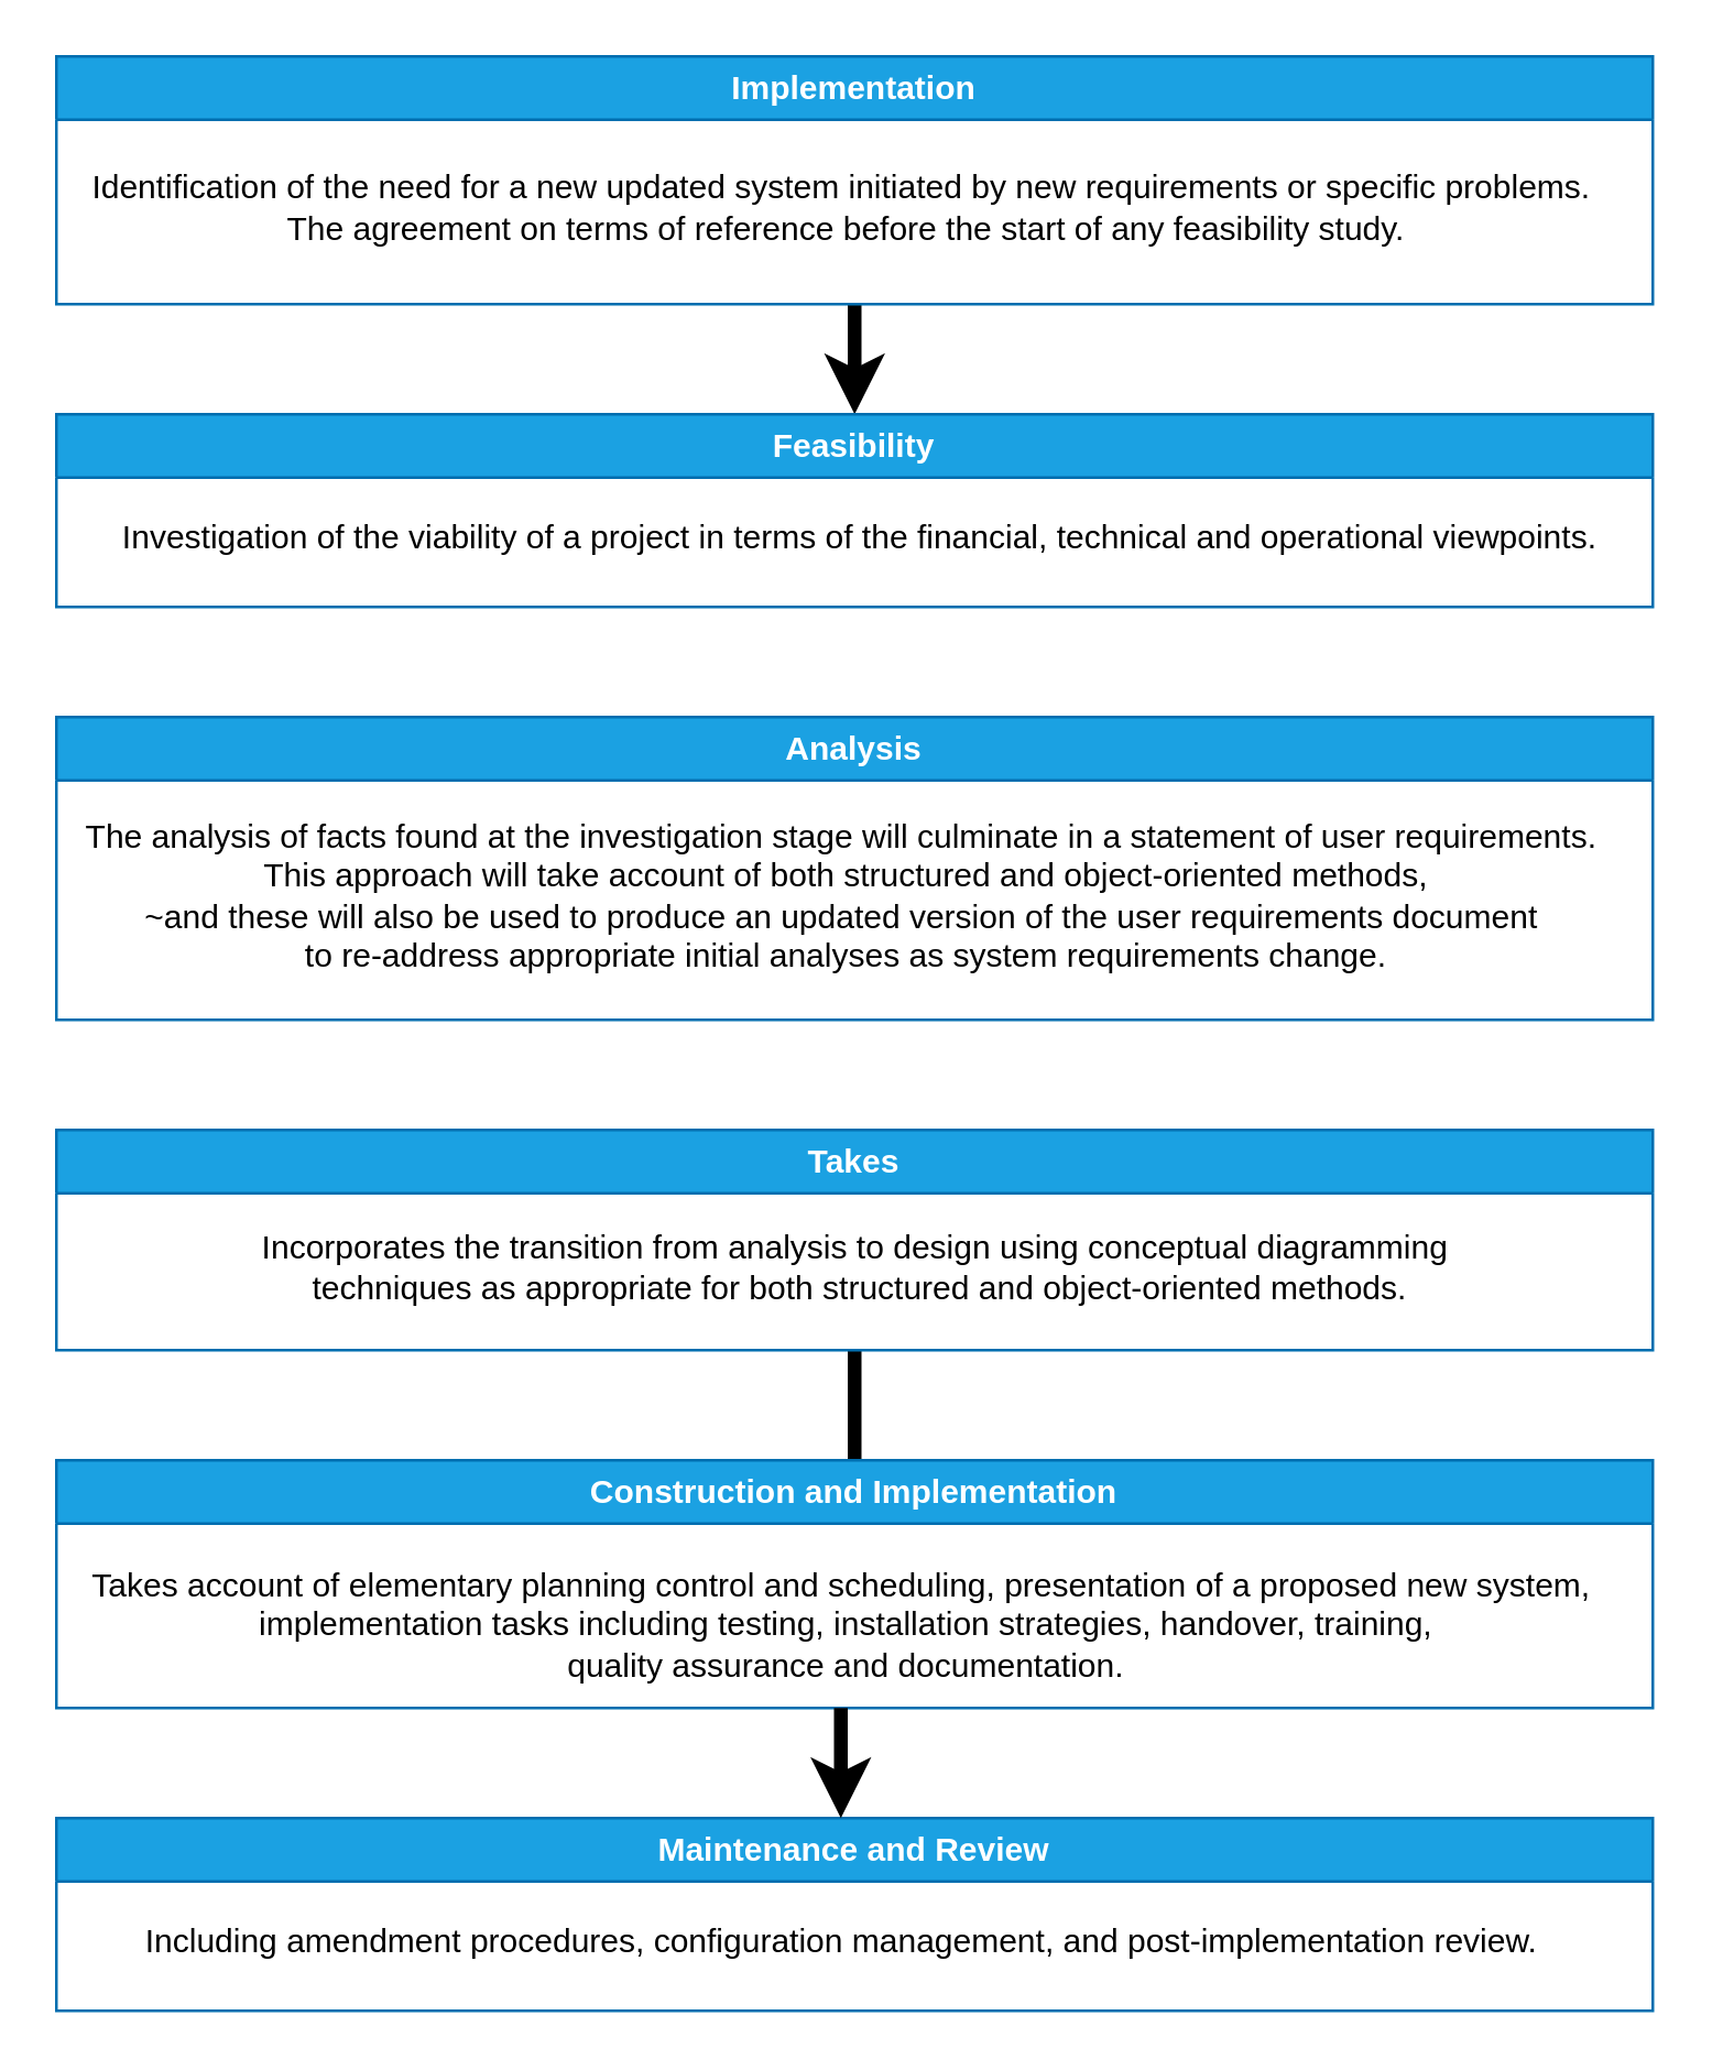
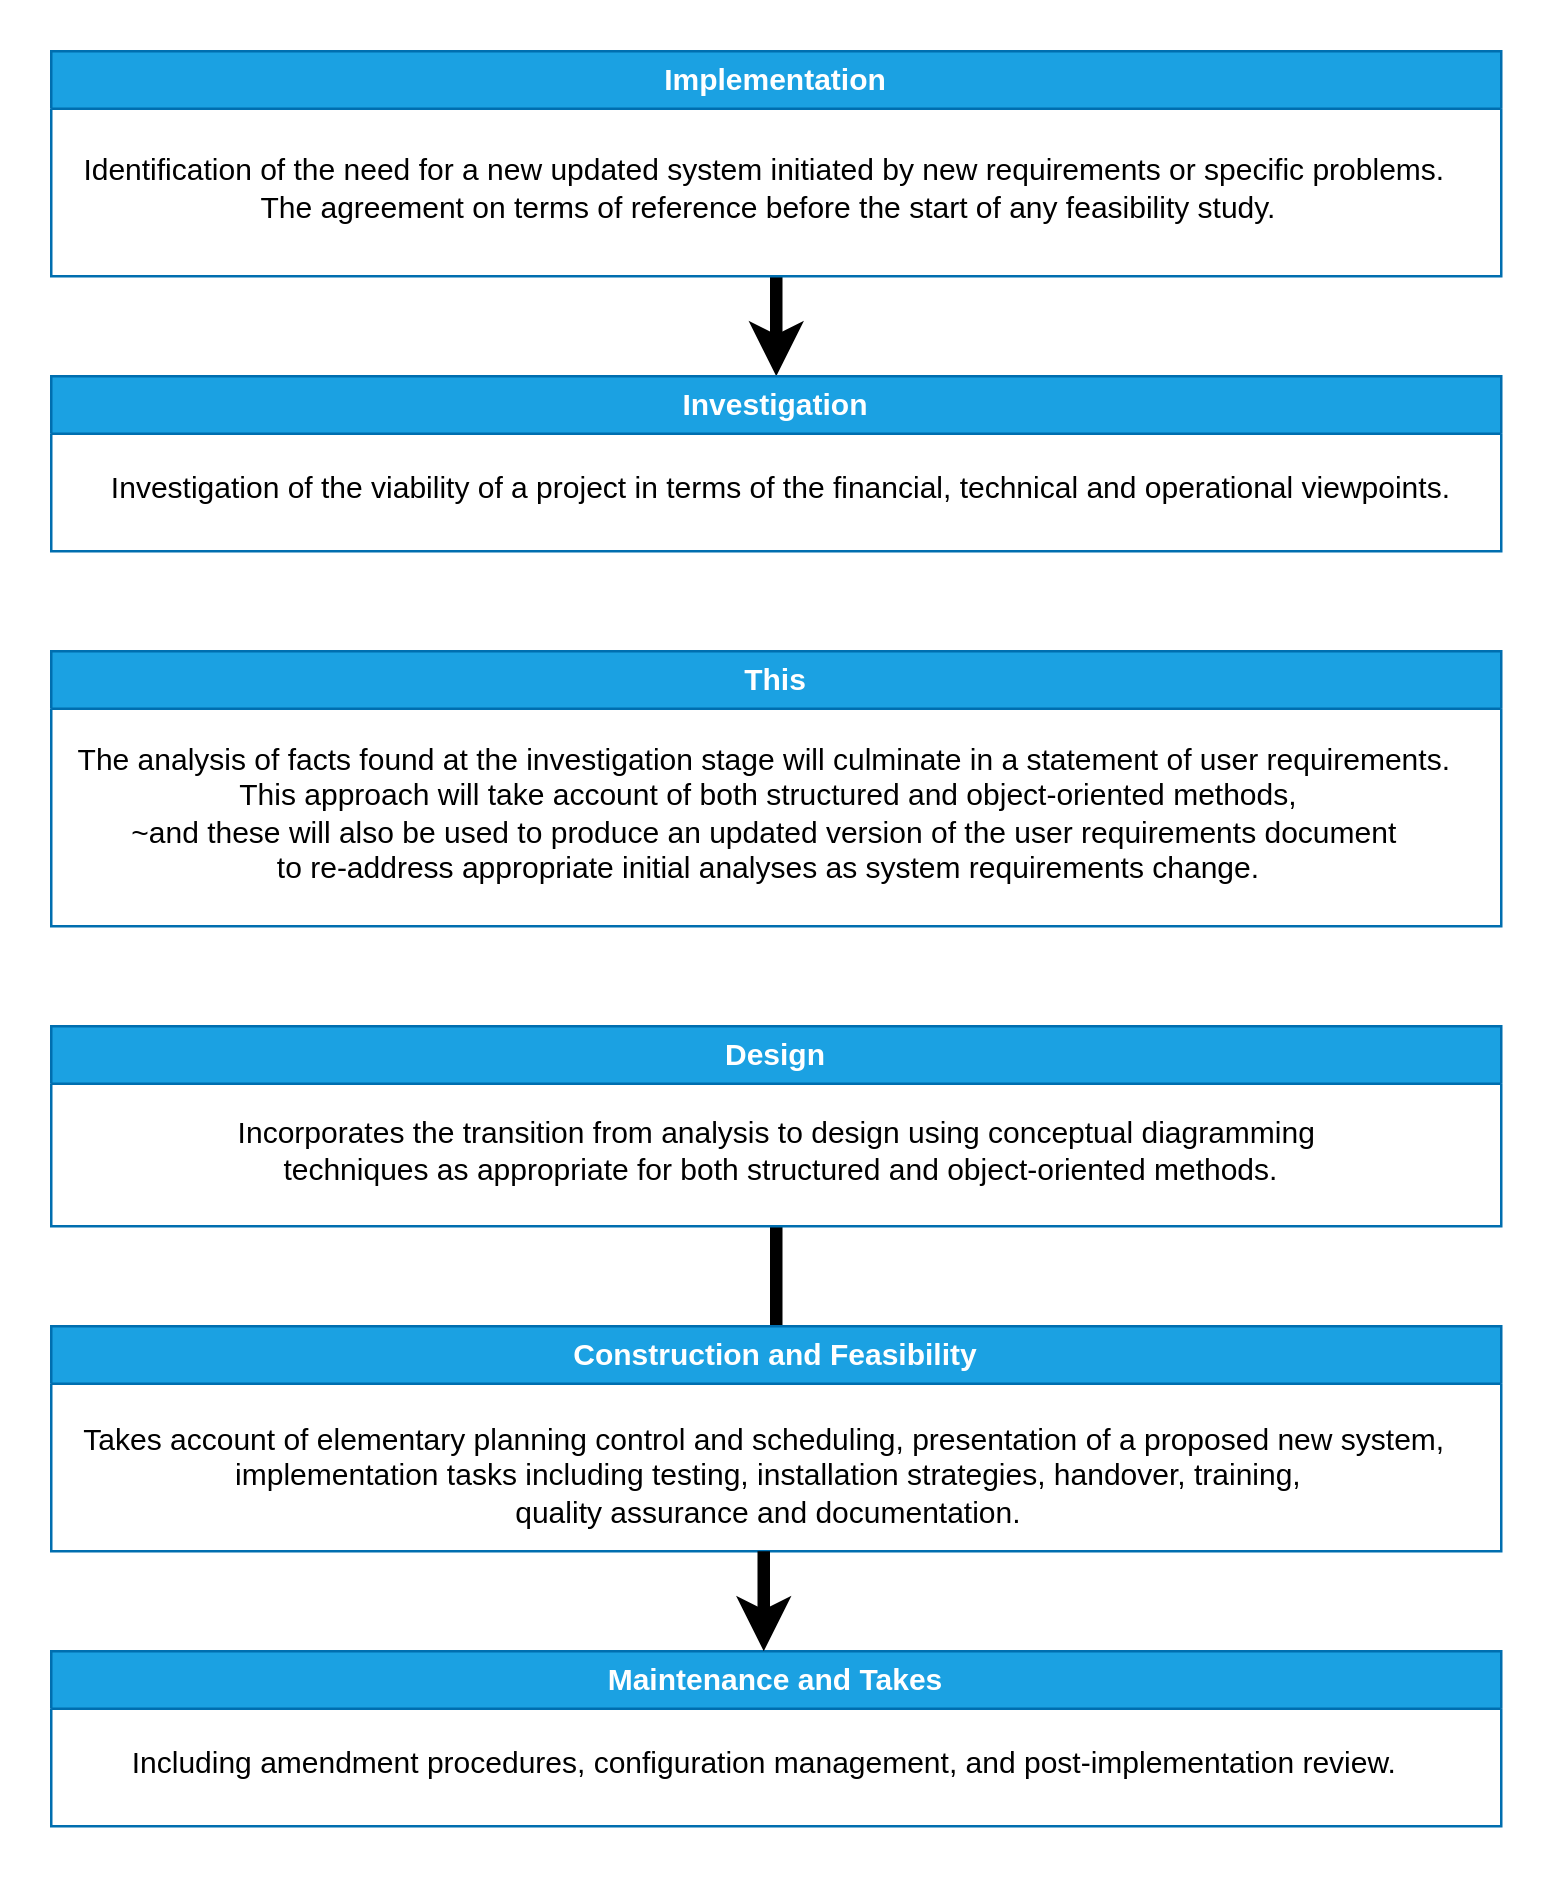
  <mxCell id="0" />
  <mxCell id="1" parent="0" />
  <mxCell id="2" value="" style="edgeStyle=orthogonalEdgeStyle;rounded=0;orthogonalLoop=1;jettySize=auto;html=1;entryX=0.5;entryY=0;entryDx=0;entryDy=0;strokeWidth=5;" edge="1" parent="1" source="3" target="5"><mxGeometry relative="1" as="geometry"><mxPoint x="310" y="170" as="targetPoint" /></mxGeometry></mxCell>
  <mxCell id="3" value="Implementation" style="swimlane;whiteSpace=wrap;html=1;fillColor=#1ba1e2;strokeColor=#006EAF;fontColor=#ffffff;" vertex="1" parent="1"><mxGeometry x="20" y="20" width="580" height="90" as="geometry" /></mxCell>
  <mxCell id="4" value="Identification of the need for a new updated system initiated by new requirements or specific problems.&lt;br&gt;&amp;nbsp;The agreement on terms of reference before the start of any feasibility study." style="text;html=1;align=center;verticalAlign=middle;resizable=0;points=[];autosize=1;strokeColor=none;fillColor=none;" vertex="1" parent="3"><mxGeometry y="35" width="570" height="40" as="geometry" /></mxCell>
- <mxCell id="5" value="Feasibility" style="swimlane;whiteSpace=wrap;html=1;fillColor=#1ba1e2;strokeColor=#006EAF;fontColor=#ffffff;" vertex="1" parent="1"><mxGeometry x="20" y="150" width="580" height="70" as="geometry" /></mxCell>
+ <mxCell id="5" value="Investigation" style="swimlane;whiteSpace=wrap;html=1;fillColor=#1ba1e2;strokeColor=#006EAF;fontColor=#ffffff;" vertex="1" parent="1"><mxGeometry x="20" y="150" width="580" height="70" as="geometry" /></mxCell>
  <mxCell id="6" value="&amp;nbsp;Investigation of the viability of a project in terms of the financial, technical and operational viewpoints." style="text;html=1;align=center;verticalAlign=middle;resizable=0;points=[];autosize=1;strokeColor=none;fillColor=none;" vertex="1" parent="5"><mxGeometry x="10" y="30" width="560" height="30" as="geometry" /></mxCell>
- <mxCell id="7" value="Analysis" style="swimlane;whiteSpace=wrap;html=1;fillColor=#1ba1e2;strokeColor=#006EAF;fontColor=#ffffff;" vertex="1" parent="1"><mxGeometry x="20" y="260" width="580" height="110" as="geometry" /></mxCell>
+ <mxCell id="7" value="This" style="swimlane;whiteSpace=wrap;html=1;fillColor=#1ba1e2;strokeColor=#006EAF;fontColor=#ffffff;" vertex="1" parent="1"><mxGeometry x="20" y="260" width="580" height="110" as="geometry" /></mxCell>
  <mxCell id="8" value="The analysis of facts found at the investigation stage will culminate in a statement of user requirements.&lt;br&gt;&amp;nbsp;This approach will take account of both structured and object-oriented methods,&lt;br&gt;~and these will also be used to produce an updated version of the user requirements document&lt;br&gt;&amp;nbsp;to re-address appropriate initial analyses as system requirements change." style="text;html=1;align=center;verticalAlign=middle;resizable=0;points=[];autosize=1;strokeColor=none;fillColor=none;" vertex="1" parent="7"><mxGeometry y="30" width="570" height="70" as="geometry" /></mxCell>
  <mxCell id="9" value="" style="edgeStyle=orthogonalEdgeStyle;rounded=0;orthogonalLoop=1;jettySize=auto;html=1;entryX=0.5;entryY=0;entryDx=0;entryDy=0;strokeWidth=5;endArrow=none;" edge="1" parent="1" source="10" target="12"><mxGeometry relative="1" as="geometry" /></mxCell>
- <mxCell id="10" value="Takes" style="swimlane;whiteSpace=wrap;html=1;fillColor=#1ba1e2;strokeColor=#006EAF;fontColor=#ffffff;" vertex="1" parent="1"><mxGeometry x="20" y="410" width="580" height="80" as="geometry" /></mxCell>
+ <mxCell id="10" value="Design" style="swimlane;whiteSpace=wrap;html=1;fillColor=#1ba1e2;strokeColor=#006EAF;fontColor=#ffffff;" vertex="1" parent="1"><mxGeometry x="20" y="410" width="580" height="80" as="geometry" /></mxCell>
  <mxCell id="11" value="Incorporates the transition from analysis to design using conceptual diagramming&lt;br&gt;&amp;nbsp;techniques as appropriate for both structured and object-oriented methods." style="text;html=1;align=center;verticalAlign=middle;resizable=0;points=[];autosize=1;strokeColor=none;fillColor=none;" vertex="1" parent="10"><mxGeometry x="65" y="30" width="450" height="40" as="geometry" /></mxCell>
- <mxCell id="12" value="Construction and Implementation" style="swimlane;whiteSpace=wrap;html=1;fillColor=#1ba1e2;strokeColor=#006EAF;fontColor=#ffffff;" vertex="1" parent="1"><mxGeometry x="20" y="530" width="580" height="90" as="geometry" /></mxCell>
+ <mxCell id="12" value="Construction and Feasibility" style="swimlane;whiteSpace=wrap;html=1;fillColor=#1ba1e2;strokeColor=#006EAF;fontColor=#ffffff;" vertex="1" parent="1"><mxGeometry x="20" y="530" width="580" height="90" as="geometry" /></mxCell>
  <mxCell id="13" value="Takes account of elementary planning control and scheduling, presentation of a proposed new system,&lt;br&gt;&amp;nbsp;implementation tasks including testing, installation strategies, handover, training,&lt;br&gt;&amp;nbsp;quality assurance and documentation." style="text;html=1;align=center;verticalAlign=middle;resizable=0;points=[];autosize=1;strokeColor=none;fillColor=none;" vertex="1" parent="12"><mxGeometry y="30" width="570" height="60" as="geometry" /></mxCell>
- <mxCell id="14" value="Maintenance and Review" style="swimlane;whiteSpace=wrap;html=1;fillColor=#1ba1e2;strokeColor=#006EAF;fontColor=#ffffff;" vertex="1" parent="1"><mxGeometry x="20" y="660" width="580" height="70" as="geometry" /></mxCell>
+ <mxCell id="14" value="Maintenance and Takes" style="swimlane;whiteSpace=wrap;html=1;fillColor=#1ba1e2;strokeColor=#006EAF;fontColor=#ffffff;" vertex="1" parent="1"><mxGeometry x="20" y="660" width="580" height="70" as="geometry" /></mxCell>
  <mxCell id="15" value="Including amendment procedures, configuration management, and post-implementation review." style="text;html=1;align=center;verticalAlign=middle;resizable=0;points=[];autosize=1;strokeColor=none;fillColor=none;" vertex="1" parent="14"><mxGeometry x="20" y="30" width="530" height="30" as="geometry" /></mxCell>
  <mxCell id="16" value="" style="edgeStyle=orthogonalEdgeStyle;rounded=0;orthogonalLoop=1;jettySize=auto;html=1;strokeWidth=5;" edge="1" parent="1" source="13"><mxGeometry relative="1" as="geometry"><mxPoint x="305" y="660" as="targetPoint" /></mxGeometry></mxCell>
